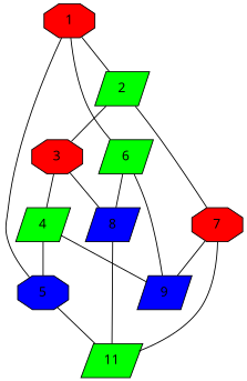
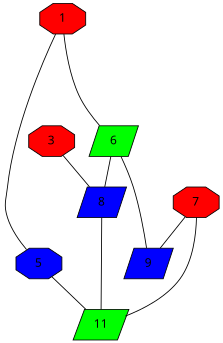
  graph {
    fontname="Noto Sans"
    splines=true
    node [fillcolor=green fontname="Noto Sans" shape=parallelogram style=filled]
    edge [fontname="Noto Sans"]
    n1 [fillcolor=red label=1 shape=octagon]
-   n2 [label=2]
    n3 [fillcolor=blue label=5 shape=octagon]
    n4 [label=6]
    n5 [fillcolor=red label=3 shape=octagon]
    n6 [fillcolor=red label=7 shape=octagon]
    n7 [label=11]
    n8 [fillcolor=blue label=8]
    n9 [fillcolor=blue label=9]
-   n10 [label=4]
-   n1 -- n2
    n1 -- n3
    n1 -- n4
-   n2 -- n5
-   n2 -- n6
    n3 -- n7
    n4 -- n8
    n4 -- n9
    n5 -- n8
-   n5 -- n10
    n6 -- n7
    n6 -- n9
    n8 -- n7
-   n10 -- n3
-   n10 -- n9
  }
